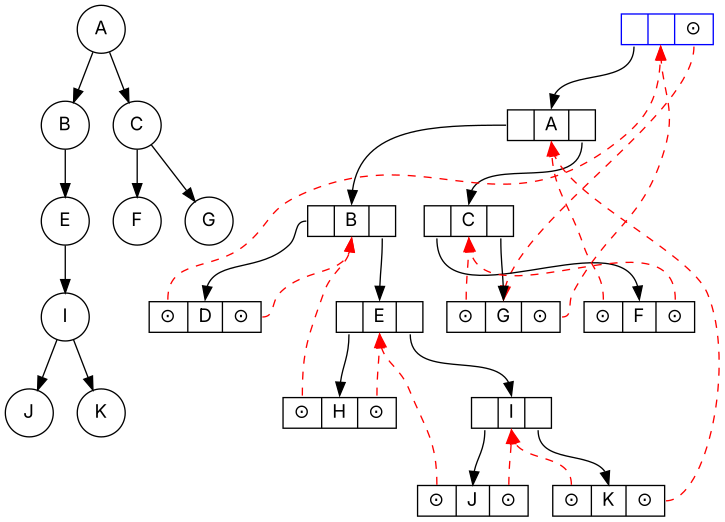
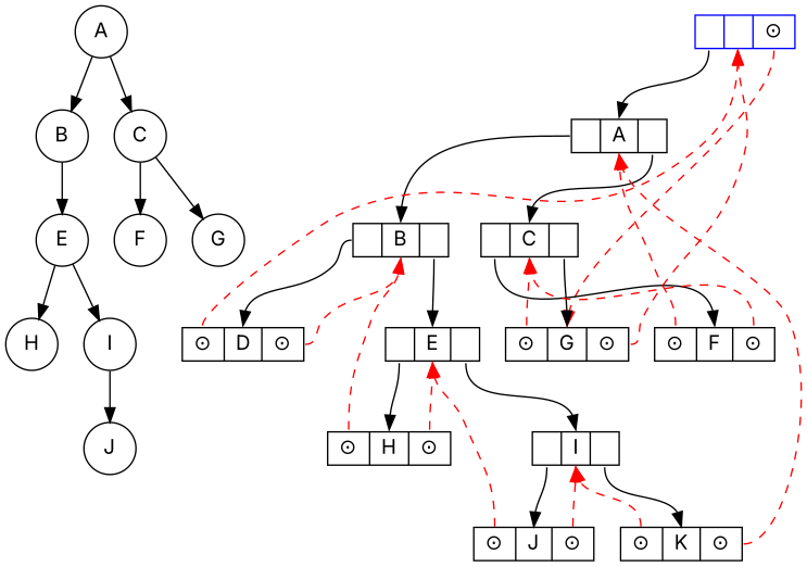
  digraph {
    fontname=Inter
    ordering=out
    node [fontname=Inter shape=record]
    edge [fontname=Inter headport=f1 tailport=f0]
    A [shape=circle]
    B [shape=circle]
    C [shape=circle]
    E [shape=circle]
    F [shape=circle]
    G [shape=circle]
+   H [shape=circle]
    I [shape=circle]
    J [shape=circle]
-   K [shape=circle]
    n11 [color=blue height=.1 label="<f0> | <f1> |<f2> ⊙"]
    n12 [height=.1 label="<f0> | <f1> A | <f2> "]
    n13 [height=.1 label="<f0> ⊙ |<f1> G |<f2> ⊙"]
    n14 [height=.1 label="<f0> |<f1> B |<f2> "]
    n15 [height=.1 label="<f0> |<f1> C |<f2> "]
    n16 [height=.1 label="<f0> ⊙ |<f1> D |<f2> ⊙ "]
    n17 [height=.1 label="<f0> |<f1> E |<f2>  "]
    n18 [height=.1 label="<f0> ⊙ |<f1> F |<f2> ⊙"]
    n19 [height=.1 label="<f0> ⊙ |<f1> H |<f2> ⊙"]
    n20 [height=.1 label="<f0>  |<f1> I |<f2> "]
    n21 [height=.1 label="<f0> ⊙ |<f1> J|<f2> ⊙"]
    n22 [height=.1 label="<f0> ⊙ |<f1> K|<f2> ⊙"]
    A -> B
    A -> C
    B -> E
    C -> F
    C -> G
+   E -> H
    E -> I
    I -> J
-   I -> K
    n11 -> n12
    n11 -> n13 [color=red style=dashed tailport=f2]
    n12 -> n14
    n12 -> n15 [tailport=f2]
    n13 -> n11 [color=red style=dashed tailport=f2]
    n13 -> n15 [color=red style=dashed]
    n14 -> n16
    n14 -> n17 [tailport=f2]
    n15 -> n13 [tailport=f2]
    n15 -> n18
    n16 -> n11 [color=red style=dashed]
    n16 -> n14 [color=red style=dashed tailport=f2]
    n17 -> n19
    n17 -> n20 [tailport=f2]
    n18 -> n12 [color=red style=dashed]
    n18 -> n15 [color=red style=dashed tailport=f2]
    n19 -> n14 [color=red style=dashed]
    n19 -> n17 [color=red style=dashed tailport=f2]
    n20 -> n21
    n20 -> n22 [tailport=f2]
    n21 -> n17 [color=red style=dashed]
    n21 -> n20 [color=red style=dashed tailport=f2]
    n22 -> n12 [color=red style=dashed tailport=f2]
    n22 -> n20 [color=red style=dashed]
  }
